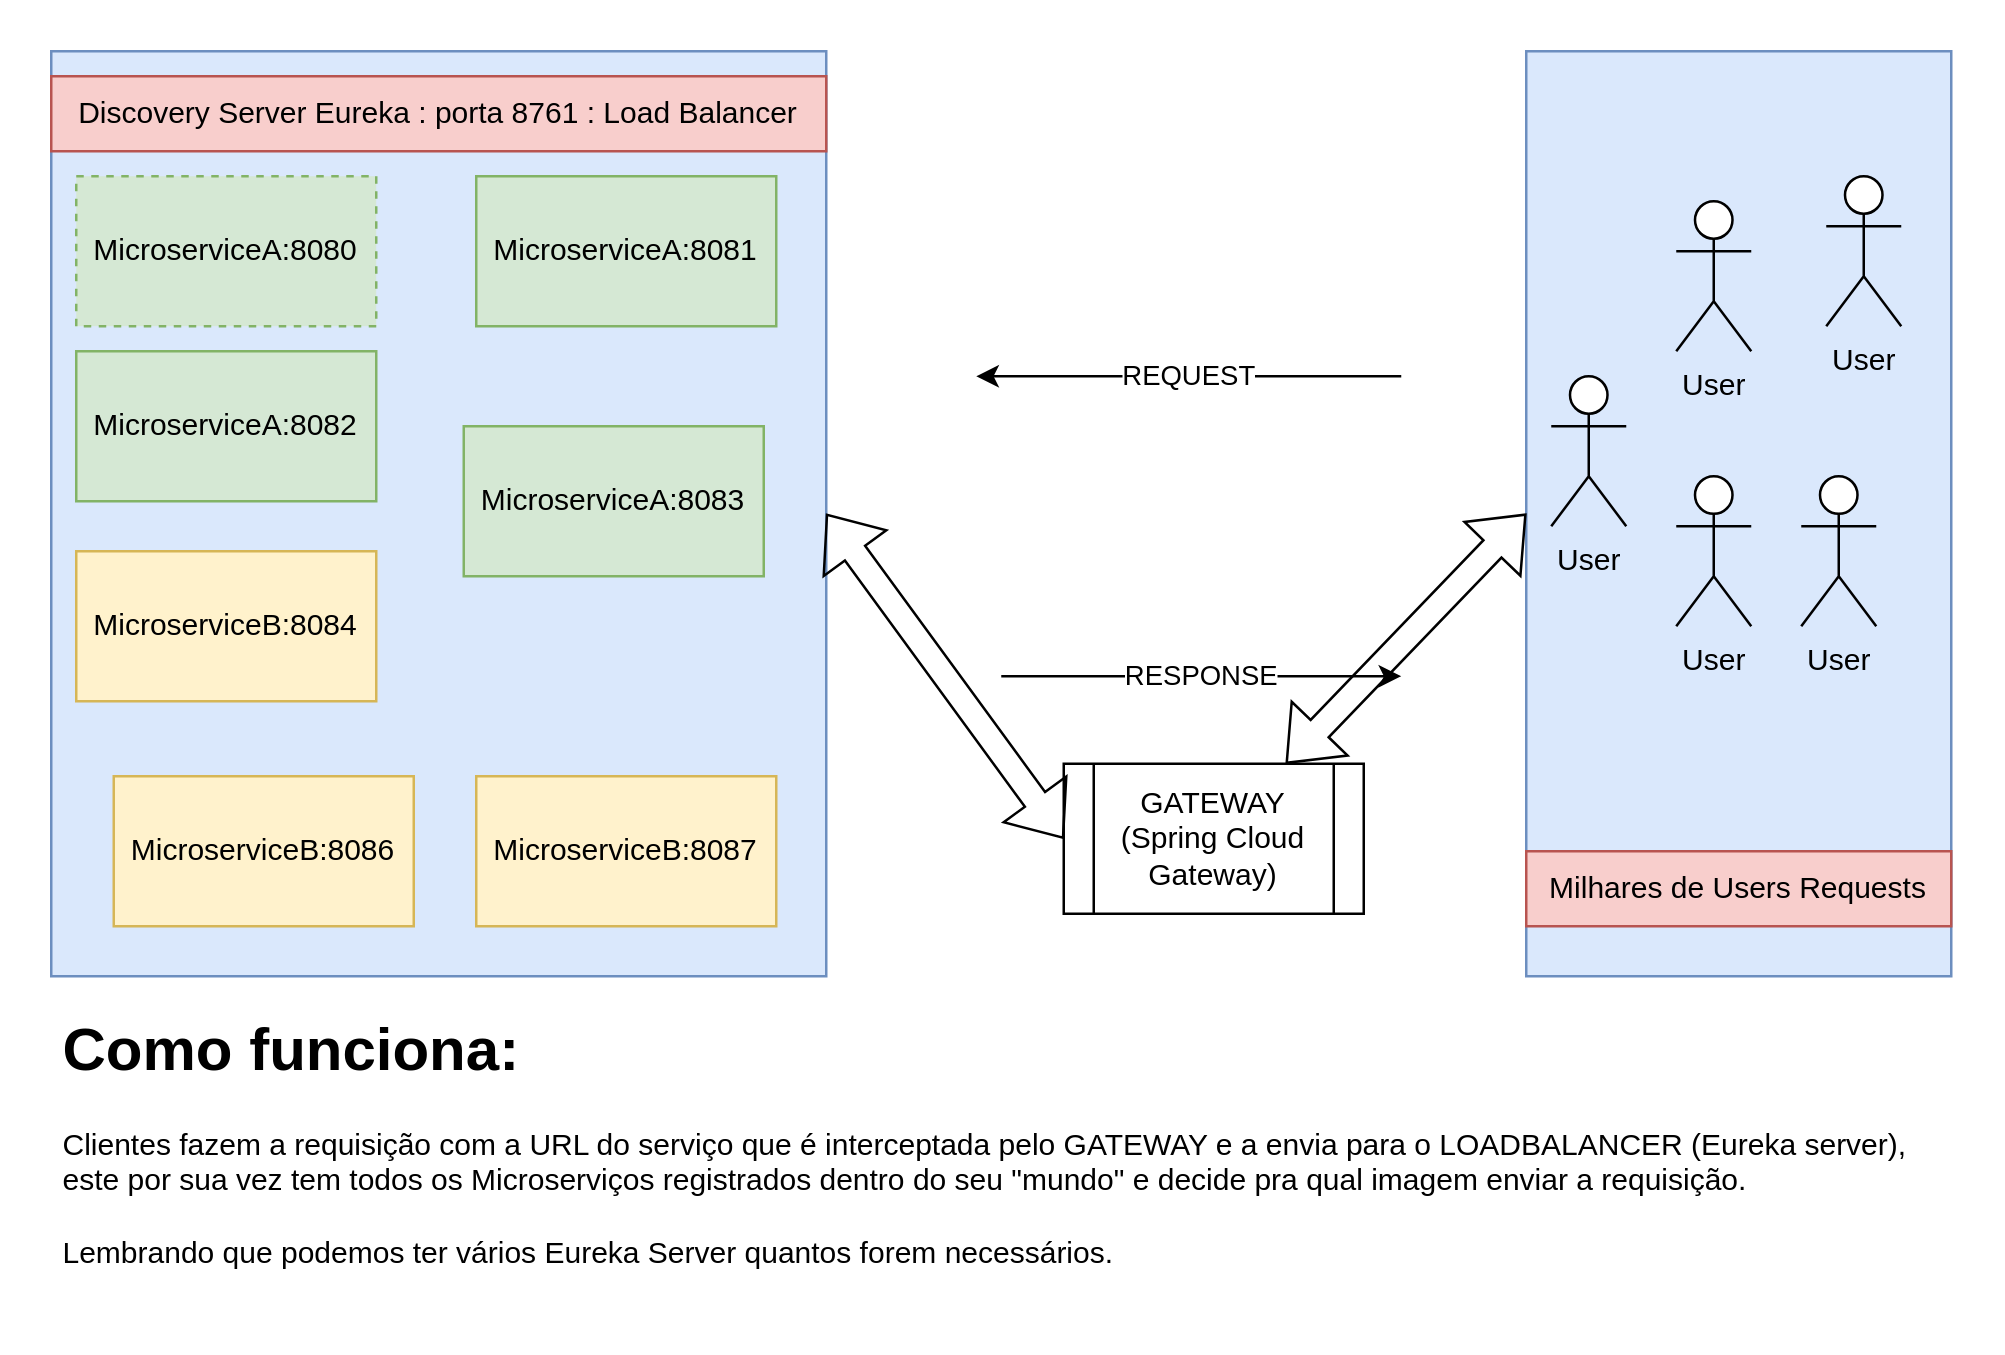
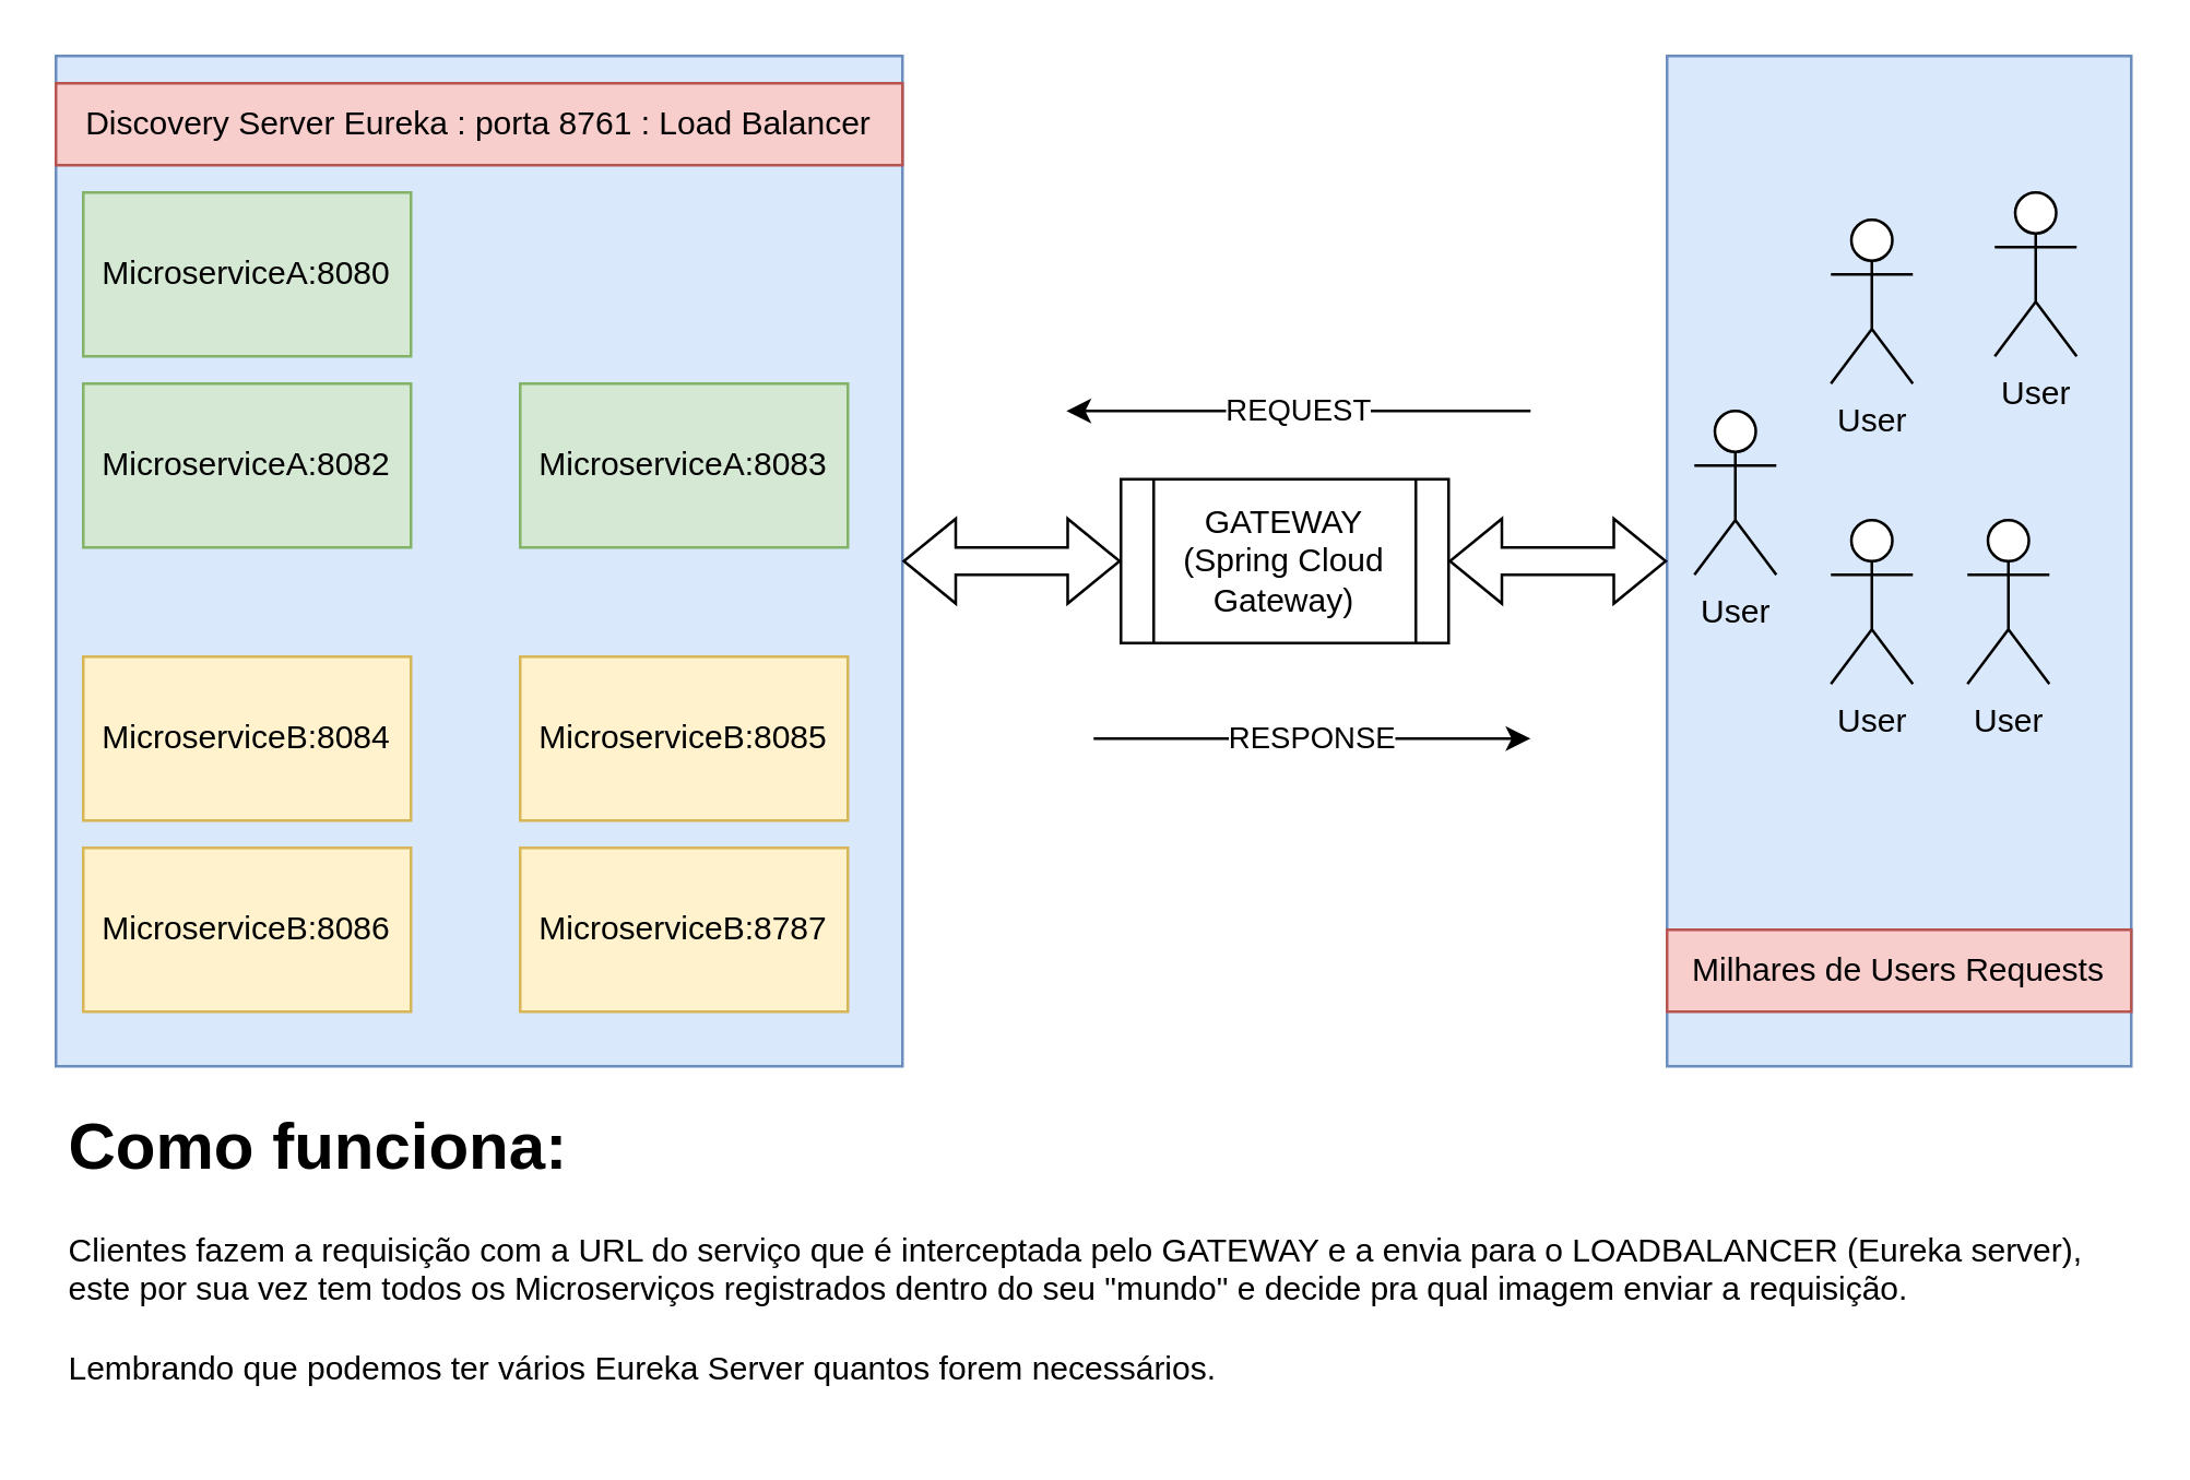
  <mxCell id="0" />
  <mxCell id="1" parent="0" />
  <mxCell id="2" value="" style="rounded=0;whiteSpace=wrap;html=1;fillColor=#dae8fc;strokeColor=#6c8ebf;" vertex="1" parent="1"><mxGeometry x="610" y="20" width="170" height="370" as="geometry" /></mxCell>
  <mxCell id="3" value="" style="rounded=0;whiteSpace=wrap;html=1;fillColor=#dae8fc;strokeColor=#6c8ebf;" vertex="1" parent="1"><mxGeometry x="20" y="20" width="310" height="370" as="geometry" /></mxCell>
  <mxCell id="4" value="Discovery Server Eureka : porta 8761 : Load Balancer" style="text;html=1;strokeColor=#b85450;fillColor=#f8cecc;align=center;verticalAlign=middle;whiteSpace=wrap;rounded=0;" vertex="1" parent="1"><mxGeometry x="20" y="30" width="310" height="30" as="geometry" /></mxCell>
- <mxCell id="5" value="MicroserviceA:8080" style="rounded=0;whiteSpace=wrap;html=1;fillColor=#d5e8d4;strokeColor=#82b366;dashed=1;" vertex="1" parent="1"><mxGeometry x="30" y="70" width="120" height="60" as="geometry" /></mxCell>
- <mxCell id="6" value="MicroserviceA:8081" style="rounded=0;whiteSpace=wrap;html=1;fillColor=#d5e8d4;strokeColor=#82b366;" vertex="1" parent="1"><mxGeometry x="190" y="70" width="120" height="60" as="geometry" /></mxCell>
- <mxCell id="7" value="MicroserviceA:8083" style="rounded=0;whiteSpace=wrap;html=1;fillColor=#d5e8d4;strokeColor=#82b366;" vertex="1" parent="1"><mxGeometry x="185" y="170" width="120" height="60" as="geometry" /></mxCell>
+ <mxCell id="5" value="MicroserviceA:8080" style="rounded=0;whiteSpace=wrap;html=1;fillColor=#d5e8d4;strokeColor=#82b366;" vertex="1" parent="1"><mxGeometry x="30" y="70" width="120" height="60" as="geometry" /></mxCell>
+ <mxCell id="7" value="MicroserviceA:8083" style="rounded=0;whiteSpace=wrap;html=1;fillColor=#d5e8d4;strokeColor=#82b366;" vertex="1" parent="1"><mxGeometry x="190" y="140" width="120" height="60" as="geometry" /></mxCell>
  <mxCell id="8" value="MicroserviceA:8082" style="rounded=0;whiteSpace=wrap;html=1;fillColor=#d5e8d4;strokeColor=#82b366;" vertex="1" parent="1"><mxGeometry x="30" y="140" width="120" height="60" as="geometry" /></mxCell>
- <mxCell id="9" value="GATEWAY (Spring Cloud Gateway)" style="shape=process;whiteSpace=wrap;html=1;backgroundOutline=1;" vertex="1" parent="1"><mxGeometry x="425" y="305" width="120" height="60" as="geometry" /></mxCell>
+ <mxCell id="9" value="GATEWAY (Spring Cloud Gateway)" style="shape=process;whiteSpace=wrap;html=1;backgroundOutline=1;" vertex="1" parent="1"><mxGeometry x="410" y="175" width="120" height="60" as="geometry" /></mxCell>
  <mxCell id="10" value="User" style="shape=umlActor;verticalLabelPosition=bottom;verticalAlign=top;html=1;outlineConnect=0;" vertex="1" parent="1"><mxGeometry x="670" y="80" width="30" height="60" as="geometry" /></mxCell>
  <mxCell id="11" value="User" style="shape=umlActor;verticalLabelPosition=bottom;verticalAlign=top;html=1;outlineConnect=0;" vertex="1" parent="1"><mxGeometry x="620" y="150" width="30" height="60" as="geometry" /></mxCell>
  <mxCell id="12" value="User" style="shape=umlActor;verticalLabelPosition=bottom;verticalAlign=top;html=1;outlineConnect=0;" vertex="1" parent="1"><mxGeometry x="720" y="190" width="30" height="60" as="geometry" /></mxCell>
  <mxCell id="13" value="User" style="shape=umlActor;verticalLabelPosition=bottom;verticalAlign=top;html=1;outlineConnect=0;" vertex="1" parent="1"><mxGeometry x="670" y="190" width="30" height="60" as="geometry" /></mxCell>
  <mxCell id="14" value="User" style="shape=umlActor;verticalLabelPosition=bottom;verticalAlign=top;html=1;outlineConnect=0;" vertex="1" parent="1"><mxGeometry x="730" y="70" width="30" height="60" as="geometry" /></mxCell>
- <mxCell id="15" value="MicroserviceB:8084" style="rounded=0;whiteSpace=wrap;html=1;fillColor=#fff2cc;strokeColor=#d6b656;" vertex="1" parent="1"><mxGeometry x="30" y="220" width="120" height="60" as="geometry" /></mxCell>
- <mxCell id="17" value="MicroserviceB:8086" style="rounded=0;whiteSpace=wrap;html=1;fillColor=#fff2cc;strokeColor=#d6b656;" vertex="1" parent="1"><mxGeometry x="45" y="310" width="120" height="60" as="geometry" /></mxCell>
- <mxCell id="18" value="MicroserviceB:8087" style="rounded=0;whiteSpace=wrap;html=1;fillColor=#fff2cc;strokeColor=#d6b656;" vertex="1" parent="1"><mxGeometry x="190" y="310" width="120" height="60" as="geometry" /></mxCell>
+ <mxCell id="15" value="MicroserviceB:8084" style="rounded=0;whiteSpace=wrap;html=1;fillColor=#fff2cc;strokeColor=#d6b656;" vertex="1" parent="1"><mxGeometry x="30" y="240" width="120" height="60" as="geometry" /></mxCell>
+ <mxCell id="16" value="MicroserviceB:8085" style="rounded=0;whiteSpace=wrap;html=1;fillColor=#fff2cc;strokeColor=#d6b656;" vertex="1" parent="1"><mxGeometry x="190" y="240" width="120" height="60" as="geometry" /></mxCell>
+ <mxCell id="17" value="MicroserviceB:8086" style="rounded=0;whiteSpace=wrap;html=1;fillColor=#fff2cc;strokeColor=#d6b656;" vertex="1" parent="1"><mxGeometry x="30" y="310" width="120" height="60" as="geometry" /></mxCell>
+ <mxCell id="18" value="MicroserviceB:8787" style="rounded=0;whiteSpace=wrap;html=1;fillColor=#fff2cc;strokeColor=#d6b656;" vertex="1" parent="1"><mxGeometry x="190" y="310" width="120" height="60" as="geometry" /></mxCell>
  <mxCell id="19" value="" style="shape=flexArrow;endArrow=classic;startArrow=classic;html=1;rounded=0;exitX=1;exitY=0.5;exitDx=0;exitDy=0;entryX=0;entryY=0.5;entryDx=0;entryDy=0;" edge="1" parent="1" source="3" target="9"><mxGeometry width="100" height="100" relative="1" as="geometry"><mxPoint x="320" y="310" as="sourcePoint" /><mxPoint x="470" y="290" as="targetPoint" /></mxGeometry></mxCell>
  <mxCell id="20" value="Milhares de Users Requests" style="text;html=1;strokeColor=#b85450;fillColor=#f8cecc;align=center;verticalAlign=middle;whiteSpace=wrap;rounded=0;" vertex="1" parent="1"><mxGeometry x="610" y="340" width="170" height="30" as="geometry" /></mxCell>
  <mxCell id="21" value="" style="shape=flexArrow;endArrow=classic;startArrow=classic;html=1;rounded=0;entryX=0;entryY=0.5;entryDx=0;entryDy=0;" edge="1" parent="1" source="9" target="2"><mxGeometry width="100" height="100" relative="1" as="geometry"><mxPoint x="550" y="205" as="sourcePoint" /><mxPoint x="440" y="215" as="targetPoint" /></mxGeometry></mxCell>
  <mxCell id="22" value="REQUEST" style="endArrow=classic;html=1;rounded=0;" edge="1" parent="1"><mxGeometry width="50" height="50" relative="1" as="geometry"><mxPoint x="560" y="150" as="sourcePoint" /><mxPoint x="390" y="150" as="targetPoint" /></mxGeometry></mxCell>
  <mxCell id="23" value="RESPONSE" style="endArrow=classic;html=1;rounded=0;" edge="1" parent="1"><mxGeometry width="50" height="50" relative="1" as="geometry"><mxPoint x="400" y="270" as="sourcePoint" /><mxPoint x="560" y="270" as="targetPoint" /></mxGeometry></mxCell>
  <mxCell id="24" value="&lt;h1&gt;Como funciona:&lt;/h1&gt;&lt;div&gt;Clientes fazem a requisição com a URL do serviço que é interceptada pelo GATEWAY e a envia para o LOADBALANCER (Eureka server), este por sua vez tem todos os Microserviços registrados dentro&lt;span style=&quot;white-space: pre;&quot;&gt;&amp;nbsp;do seu &quot;mundo&quot; e decide pra qual imagem enviar a requisição.&lt;/span&gt;&lt;/div&gt;&lt;div&gt;&lt;span style=&quot;white-space: pre;&quot;&gt;&lt;br&gt;&lt;/span&gt;&lt;/div&gt;&lt;div&gt;&lt;span style=&quot;white-space: pre;&quot;&gt;Lembrando que podemos ter vários Eureka Server quantos forem necessários.&lt;/span&gt;&lt;/div&gt;" style="text;html=1;strokeColor=none;fillColor=none;spacing=5;spacingTop=-20;whiteSpace=wrap;overflow=hidden;rounded=0;" vertex="1" parent="1"><mxGeometry x="20" y="400" width="760" height="120" as="geometry" /></mxCell>
